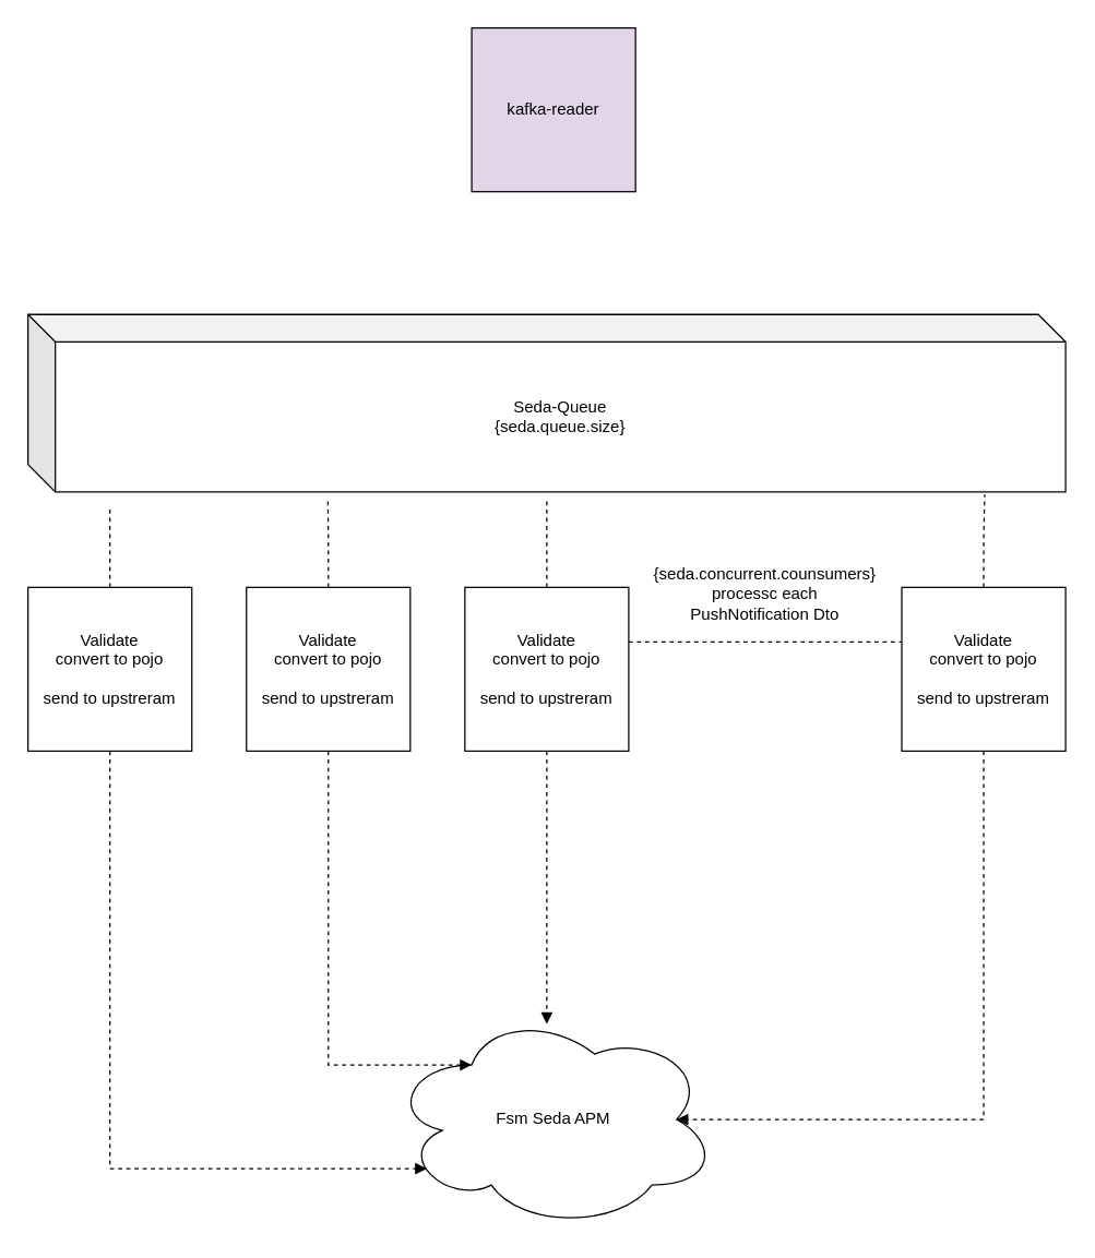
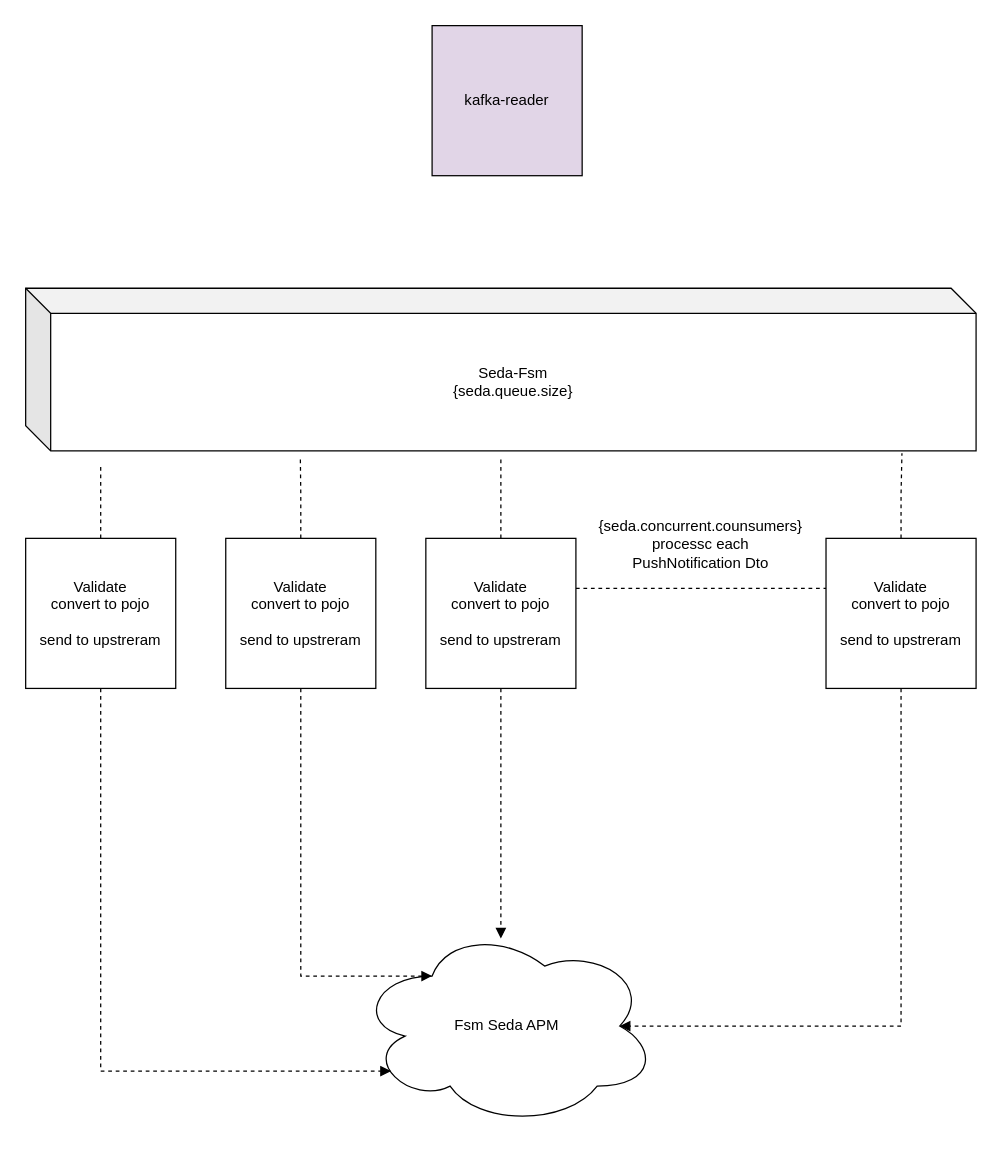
  <mxCell id="0" />
  <mxCell id="1" parent="0" />
  <mxCell id="2" value="Fsm Seda APM" style="ellipse;shape=cloud;whiteSpace=wrap;html=1;" vertex="1" parent="1"><mxGeometry x="285" y="740" width="240" height="160" as="geometry" /></mxCell>
  <mxCell id="3" value="kafka-reader" style="whiteSpace=wrap;html=1;aspect=fixed;fillColor=#e1d5e7;" vertex="1" parent="1"><mxGeometry x="345" y="20" width="120" height="120" as="geometry" /></mxCell>
- <mxCell id="4" value="&lt;div&gt;Seda-Queue&lt;/div&gt;&lt;div&gt;{seda.queue.size} &lt;br&gt;&lt;/div&gt;" style="shape=cube;whiteSpace=wrap;html=1;boundedLbl=1;backgroundOutline=1;darkOpacity=0.05;darkOpacity2=0.1;" vertex="1" parent="1"><mxGeometry x="20" y="230" width="760" height="130" as="geometry" /></mxCell>
+ <mxCell id="4" value="&lt;div&gt;Seda-Fsm&lt;/div&gt;&lt;div&gt;{seda.queue.size} &lt;br&gt;&lt;/div&gt;" style="shape=cube;whiteSpace=wrap;html=1;boundedLbl=1;backgroundOutline=1;darkOpacity=0.05;darkOpacity2=0.1;" vertex="1" parent="1"><mxGeometry x="20" y="230" width="760" height="130" as="geometry" /></mxCell>
  <mxCell id="5" style="edgeStyle=orthogonalEdgeStyle;rounded=0;orthogonalLoop=1;jettySize=auto;html=1;entryX=0.113;entryY=0.725;entryDx=0;entryDy=0;entryPerimeter=0;dashed=1;endArrow=block;endFill=1;" edge="1" parent="1" source="7" target="2"><mxGeometry relative="1" as="geometry"><Array as="points"><mxPoint x="80" y="856" /></Array></mxGeometry></mxCell>
  <mxCell id="6" style="edgeStyle=orthogonalEdgeStyle;rounded=0;orthogonalLoop=1;jettySize=auto;html=1;exitX=0.5;exitY=0;exitDx=0;exitDy=0;dashed=1;endArrow=none;endFill=0;" edge="1" parent="1" source="7"><mxGeometry relative="1" as="geometry"><mxPoint x="80" y="370" as="targetPoint" /></mxGeometry></mxCell>
  <mxCell id="7" value="&lt;div&gt;Validate&lt;/div&gt;&lt;div&gt;convert to pojo&lt;/div&gt;&lt;div&gt;&lt;br&gt;&lt;/div&gt;&lt;div&gt;send to upstreram&lt;/div&gt;" style="rounded=0;whiteSpace=wrap;html=1;" vertex="1" parent="1"><mxGeometry x="20" y="430" width="120" height="120" as="geometry" /></mxCell>
  <mxCell id="8" style="edgeStyle=orthogonalEdgeStyle;rounded=0;orthogonalLoop=1;jettySize=auto;html=1;dashed=1;endArrow=none;endFill=0;" edge="1" parent="1"><mxGeometry relative="1" as="geometry"><mxPoint x="460" y="470" as="sourcePoint" /><mxPoint x="660" y="470" as="targetPoint" /></mxGeometry></mxCell>
  <mxCell id="9" value="&lt;div&gt;{seda.concurrent.counsumers}&lt;/div&gt;&lt;div&gt;processc each PushNotification Dto&lt;br&gt;&lt;/div&gt;" style="text;html=1;strokeColor=none;fillColor=none;align=center;verticalAlign=middle;whiteSpace=wrap;rounded=0;" vertex="1" parent="1"><mxGeometry x="500" y="410" width="120" height="50" as="geometry" /></mxCell>
  <mxCell id="10" style="edgeStyle=orthogonalEdgeStyle;rounded=0;orthogonalLoop=1;jettySize=auto;html=1;entryX=0.25;entryY=0.25;entryDx=0;entryDy=0;entryPerimeter=0;dashed=1;endArrow=block;endFill=1;" edge="1" parent="1" source="12" target="2"><mxGeometry relative="1" as="geometry"><Array as="points"><mxPoint x="240" y="780" /></Array></mxGeometry></mxCell>
  <mxCell id="11" style="edgeStyle=orthogonalEdgeStyle;rounded=0;orthogonalLoop=1;jettySize=auto;html=1;exitX=0.5;exitY=0;exitDx=0;exitDy=0;entryX=0.289;entryY=1.038;entryDx=0;entryDy=0;entryPerimeter=0;dashed=1;endArrow=none;endFill=0;" edge="1" parent="1" source="12" target="4"><mxGeometry relative="1" as="geometry" /></mxCell>
  <mxCell id="12" value="&lt;div&gt;Validate&lt;/div&gt;&lt;div&gt;convert to pojo&lt;/div&gt;&lt;div&gt;&lt;br&gt;&lt;/div&gt;&lt;div&gt;send to upstreram&lt;/div&gt;" style="rounded=0;whiteSpace=wrap;html=1;" vertex="1" parent="1"><mxGeometry x="180" y="430" width="120" height="120" as="geometry" /></mxCell>
  <mxCell id="13" style="edgeStyle=orthogonalEdgeStyle;rounded=0;orthogonalLoop=1;jettySize=auto;html=1;dashed=1;endArrow=block;endFill=1;" edge="1" parent="1" source="15"><mxGeometry relative="1" as="geometry"><mxPoint x="400" y="750" as="targetPoint" /></mxGeometry></mxCell>
  <mxCell id="14" style="edgeStyle=orthogonalEdgeStyle;rounded=0;orthogonalLoop=1;jettySize=auto;html=1;exitX=0.5;exitY=0;exitDx=0;exitDy=0;dashed=1;endArrow=none;endFill=0;" edge="1" parent="1" source="15"><mxGeometry relative="1" as="geometry"><mxPoint x="400" y="364" as="targetPoint" /></mxGeometry></mxCell>
  <mxCell id="15" value="&lt;div&gt;Validate&lt;/div&gt;&lt;div&gt;convert to pojo&lt;/div&gt;&lt;div&gt;&lt;br&gt;&lt;/div&gt;&lt;div&gt;send to upstreram&lt;/div&gt;" style="rounded=0;whiteSpace=wrap;html=1;" vertex="1" parent="1"><mxGeometry x="340" y="430" width="120" height="120" as="geometry" /></mxCell>
  <mxCell id="16" style="edgeStyle=orthogonalEdgeStyle;rounded=0;orthogonalLoop=1;jettySize=auto;html=1;entryX=0.875;entryY=0.5;entryDx=0;entryDy=0;entryPerimeter=0;dashed=1;endArrow=block;endFill=1;" edge="1" parent="1" source="18" target="2"><mxGeometry relative="1" as="geometry"><Array as="points"><mxPoint x="720" y="820" /></Array></mxGeometry></mxCell>
  <mxCell id="17" style="edgeStyle=orthogonalEdgeStyle;rounded=0;orthogonalLoop=1;jettySize=auto;html=1;exitX=0.5;exitY=0;exitDx=0;exitDy=0;entryX=0.922;entryY=1.015;entryDx=0;entryDy=0;entryPerimeter=0;dashed=1;endArrow=none;endFill=0;" edge="1" parent="1" source="18" target="4"><mxGeometry relative="1" as="geometry" /></mxCell>
  <mxCell id="18" value="&lt;div&gt;Validate&lt;/div&gt;&lt;div&gt;convert to pojo&lt;/div&gt;&lt;div&gt;&lt;br&gt;&lt;/div&gt;&lt;div&gt;send to upstreram&lt;/div&gt;" style="rounded=0;whiteSpace=wrap;html=1;" vertex="1" parent="1"><mxGeometry x="660" y="430" width="120" height="120" as="geometry" /></mxCell>
